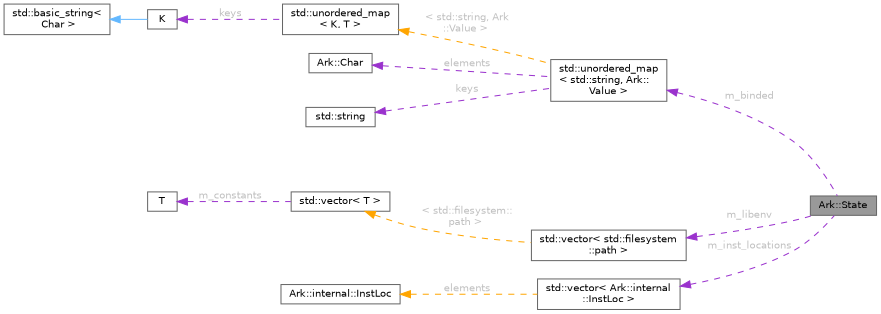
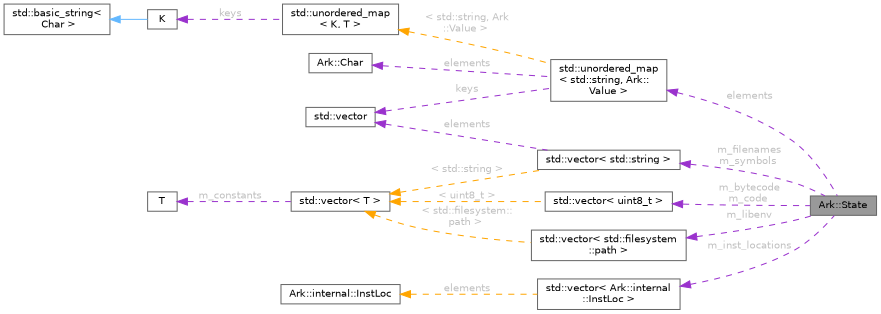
  digraph {
    rankdir=LR
    node [color=gray40 fillcolor=white fontname=Helvetica fontsize=10 shape=box style=filled]
    edge [color=darkorchid3 dir=back fontcolor=grey fontname=Helvetica fontsize=10 labelfontname=Helvetica labelfontsize=10 style=dashed]
    n1 [fillcolor=grey60 fontcolor=black height=0.2 label="Ark::State" width=0.4]
+   n2 [height=0.2 label="std::vector\< uint8_t \>" width=0.4]
    n3 [height=0.2 label="std::vector\< T \>" width=0.4]
    n4 [height=0.2 label="std::vector\< std::filesystem\l::path \>" width=0.4]
+   n5 [height=0.2 label="std::vector\< std::string \>" width=0.4]
    n6 [height=0.2 label="std::vector\< Ark::internal\l::InstLoc \>" width=0.4]
    n7 [height=0.2 label=T width=0.4]
    n8 [height=0.2 label="std::unordered_map\l\< K, T \>" width=0.4]
    n9 [height=0.2 label="std::unordered_map\l\< std::string, Ark::\lValue \>" width=0.4]
-   n10 [height=0.2 label="std::string" width=0.4]
+   n10 [height=0.2 label="std::vector" width=0.4]
    n11 [height=0.2 label="std::basic_string\<\l Char \>" width=0.4]
    n12 [height=0.2 label=K width=0.4]
    n13 [height=0.2 label="Ark::Char" width=0.4]
    n14 [height=0.2 label="Ark::internal::InstLoc" width=0.4]
+   n2 -> n1 [label=" m_bytecode\nm_code"]
+   n3 -> n2 [color=orange label=" \< uint8_t \>"]
    n3 -> n4 [color=orange label=" \< std::filesystem::\lpath \>"]
+   n3 -> n5 [color=orange label=" \< std::string \>"]
    n4 -> n1 [label=" m_libenv"]
+   n5 -> n1 [label=" m_filenames\nm_symbols"]
    n6 -> n1 [label=" m_inst_locations"]
    n7 -> n3 [label=" m_constants"]
    n8 -> n9 [color=orange label=" \< std::string, Ark\l::Value \>"]
-   n9 -> n1 [label=" m_binded"]
+   n9 -> n1 [label=" elements"]
+   n10 -> n5 [label=" elements"]
    n10 -> n9 [label=" keys"]
    n11 -> n12 [color=steelblue1 style=solid fontcolor=""]
    n12 -> n8 [label=" keys"]
    n13 -> n9 [label=" elements"]
    n14 -> n6 [color=orange label=" elements"]
  }
